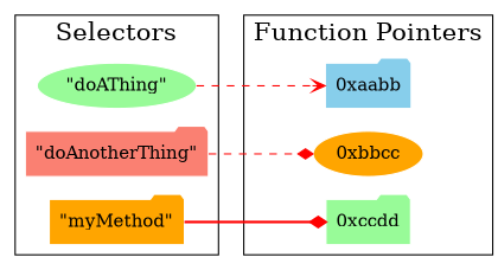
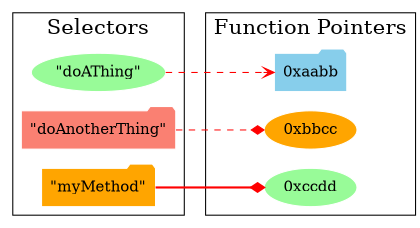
  digraph {
    rankdir=LR
    node [color=white style=filled fillcolor=palegreen shape=folder]
    edge [color=red style=dashed arrowhead=diamond]
    "\"doAThing\"" [shape=ellipse]
    "\"doAnotherThing\"" [fillcolor=salmon]
    "\"myMethod\"" [fillcolor=orange]
    "0xaabb" [fillcolor=skyblue]
    "0xbbcc" [fillcolor=orange shape=ellipse]
-   "0xccdd"
+   "0xccdd" [shape=ellipse]
    subgraph cluster_1 {
      fontsize=20
      label=Selectors
      "\"doAThing\""
      "\"doAnotherThing\""
      "\"myMethod\""
    }
    subgraph cluster_2 {
      fontsize=20
      label="Function Pointers"
      "0xaabb"
      "0xbbcc"
      "0xccdd"
    }
    "\"doAThing\"" -> "0xaabb" [arrowhead=vee]
    "\"doAnotherThing\"" -> "0xbbcc"
    "\"myMethod\"" -> "0xccdd" [style=bold]
  }
